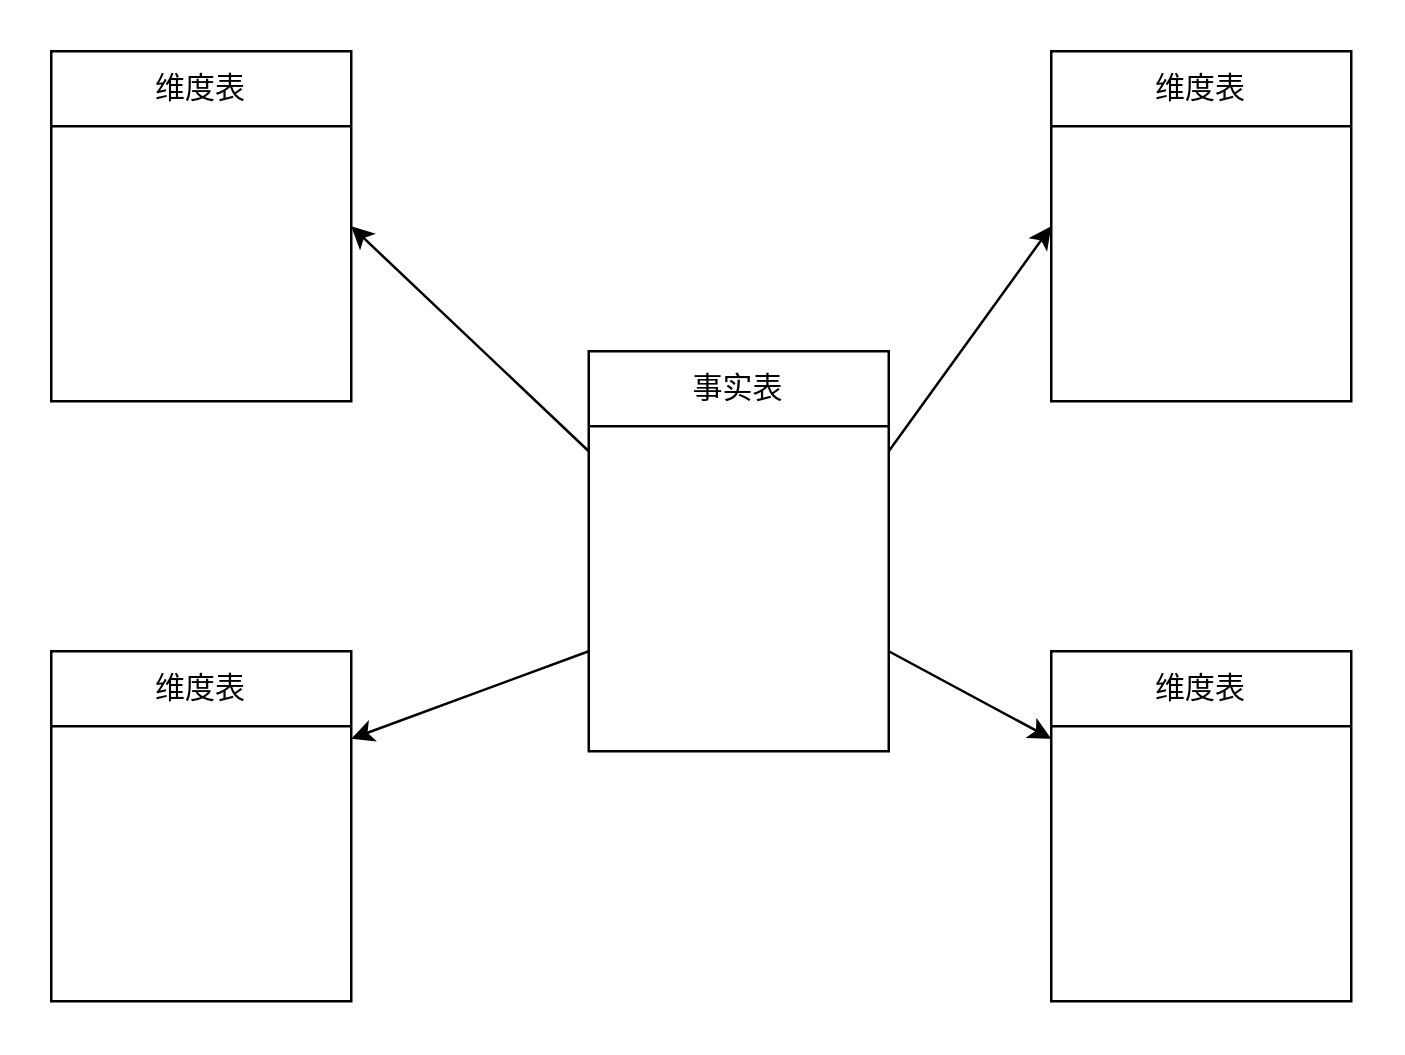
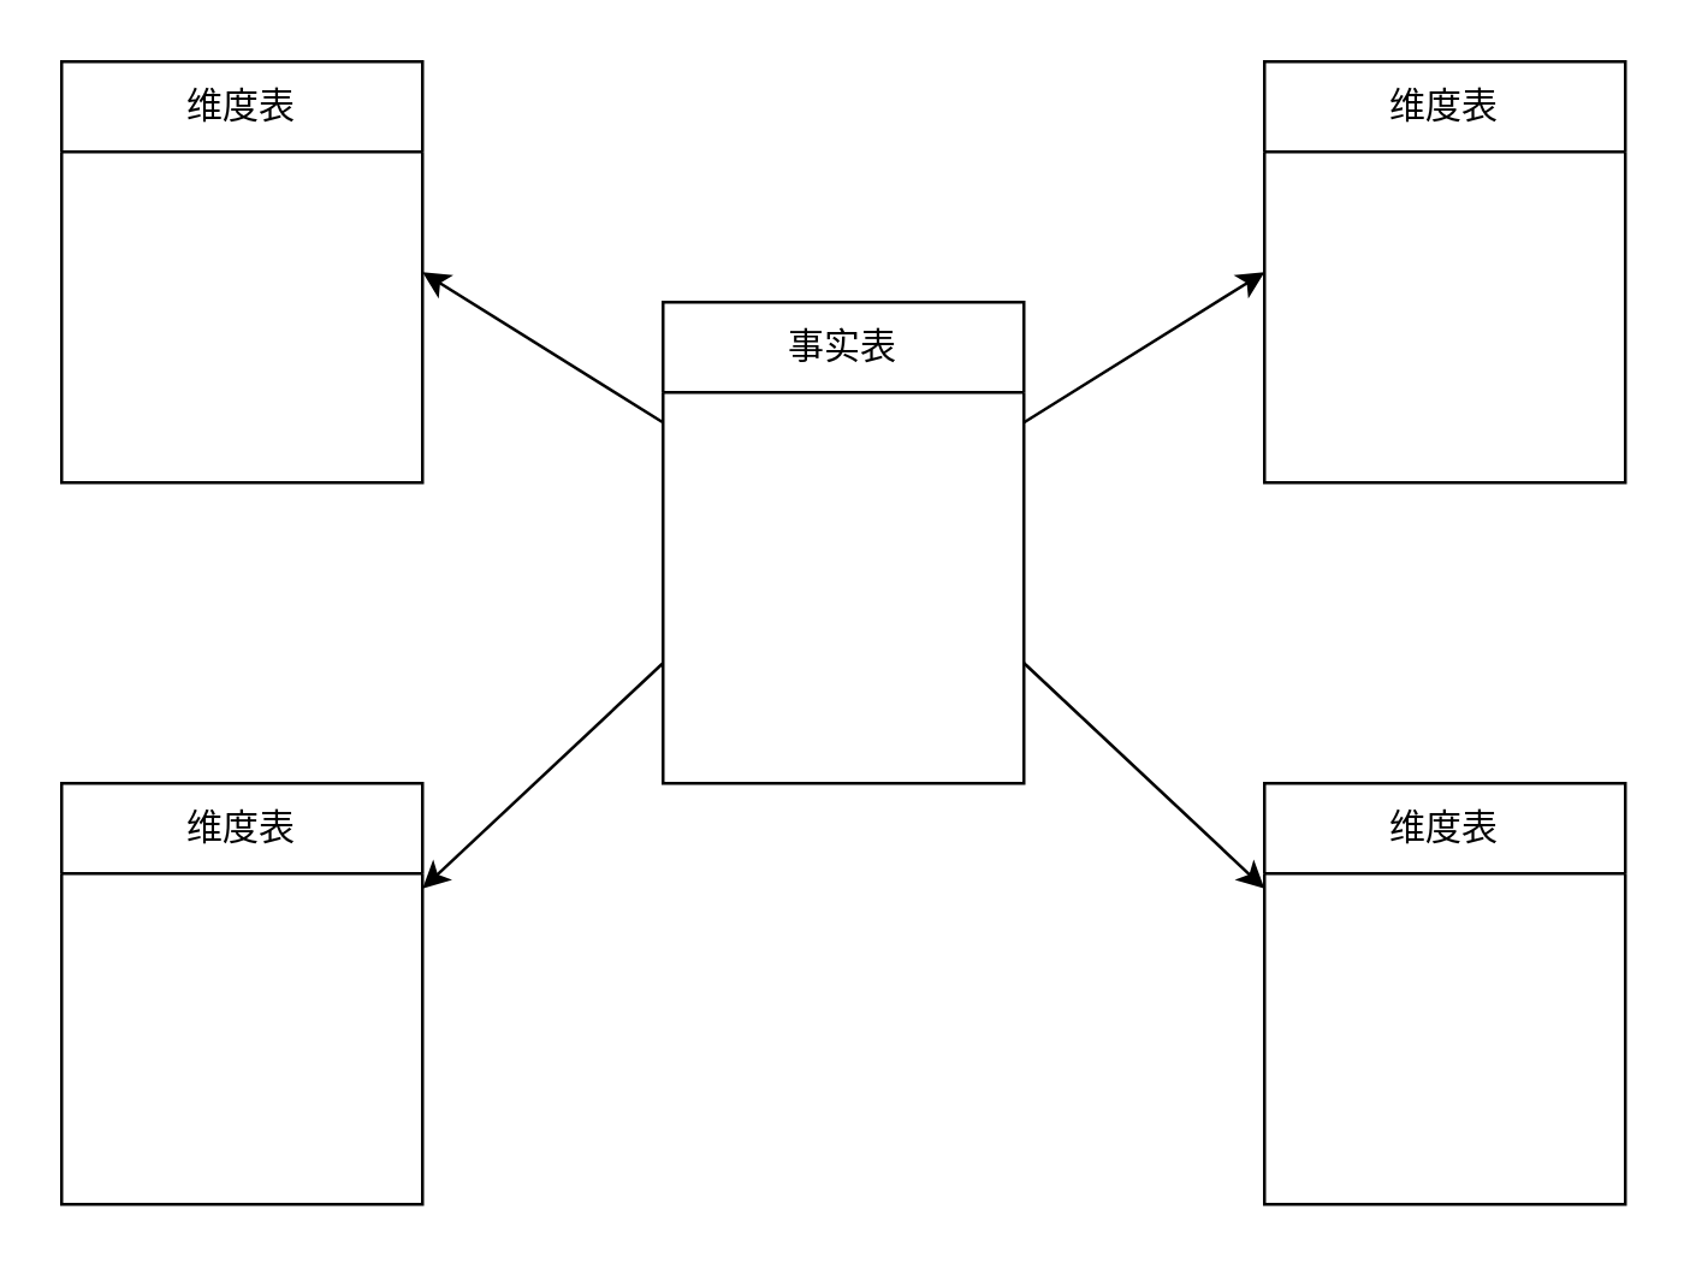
  <mxCell id="0" />
  <mxCell id="1" parent="0" />
  <mxCell id="2" value="维度表" style="swimlane;fontStyle=0;childLayout=stackLayout;horizontal=1;startSize=30;horizontalStack=0;resizeParent=1;resizeParentMax=0;resizeLast=0;collapsible=1;marginBottom=0;whiteSpace=wrap;html=1;" vertex="1" parent="1"><mxGeometry x="20" y="20" width="120" height="140" as="geometry" /></mxCell>
  <mxCell id="3" value="维度表" style="swimlane;fontStyle=0;childLayout=stackLayout;horizontal=1;startSize=30;horizontalStack=0;resizeParent=1;resizeParentMax=0;resizeLast=0;collapsible=1;marginBottom=0;whiteSpace=wrap;html=1;" vertex="1" parent="1"><mxGeometry x="20" y="260" width="120" height="140" as="geometry" /></mxCell>
  <mxCell id="4" value="维度表" style="swimlane;fontStyle=0;childLayout=stackLayout;horizontal=1;startSize=30;horizontalStack=0;resizeParent=1;resizeParentMax=0;resizeLast=0;collapsible=1;marginBottom=0;whiteSpace=wrap;html=1;" vertex="1" parent="1"><mxGeometry x="420" y="20" width="120" height="140" as="geometry" /></mxCell>
  <mxCell id="5" value="维度表" style="swimlane;fontStyle=0;childLayout=stackLayout;horizontal=1;startSize=30;horizontalStack=0;resizeParent=1;resizeParentMax=0;resizeLast=0;collapsible=1;marginBottom=0;whiteSpace=wrap;html=1;" vertex="1" parent="1"><mxGeometry x="420" y="260" width="120" height="140" as="geometry" /></mxCell>
  <mxCell id="6" style="rounded=0;orthogonalLoop=1;jettySize=auto;html=1;exitX=1;exitY=0.25;exitDx=0;exitDy=0;entryX=0;entryY=0.5;entryDx=0;entryDy=0;" edge="1" parent="1" source="10" target="4"><mxGeometry relative="1" as="geometry" /></mxCell>
  <mxCell id="7" style="rounded=0;orthogonalLoop=1;jettySize=auto;html=1;exitX=1;exitY=0.75;exitDx=0;exitDy=0;entryX=0;entryY=0.25;entryDx=0;entryDy=0;" edge="1" parent="1" source="10" target="5"><mxGeometry relative="1" as="geometry" /></mxCell>
  <mxCell id="8" style="rounded=0;orthogonalLoop=1;jettySize=auto;html=1;exitX=0;exitY=0.75;exitDx=0;exitDy=0;entryX=1;entryY=0.25;entryDx=0;entryDy=0;" edge="1" parent="1" source="10" target="3"><mxGeometry relative="1" as="geometry" /></mxCell>
  <mxCell id="9" style="rounded=0;orthogonalLoop=1;jettySize=auto;html=1;exitX=0;exitY=0.25;exitDx=0;exitDy=0;entryX=1;entryY=0.5;entryDx=0;entryDy=0;" edge="1" parent="1" source="10" target="2"><mxGeometry relative="1" as="geometry" /></mxCell>
- <mxCell id="10" value="事实表" style="swimlane;fontStyle=0;childLayout=stackLayout;horizontal=1;startSize=30;horizontalStack=0;resizeParent=1;resizeParentMax=0;resizeLast=0;collapsible=1;marginBottom=0;whiteSpace=wrap;html=1;" vertex="1" parent="1"><mxGeometry x="235" y="140" width="120" height="160" as="geometry" /></mxCell>
+ <mxCell id="10" value="事实表" style="swimlane;fontStyle=0;childLayout=stackLayout;horizontal=1;startSize=30;horizontalStack=0;resizeParent=1;resizeParentMax=0;resizeLast=0;collapsible=1;marginBottom=0;whiteSpace=wrap;html=1;" vertex="1" parent="1"><mxGeometry x="220" y="100" width="120" height="160" as="geometry" /></mxCell>
